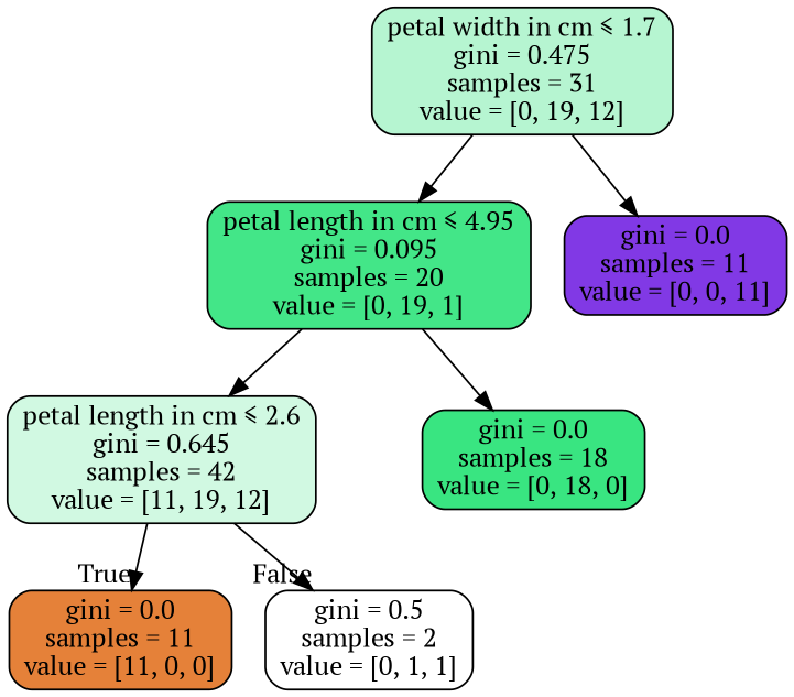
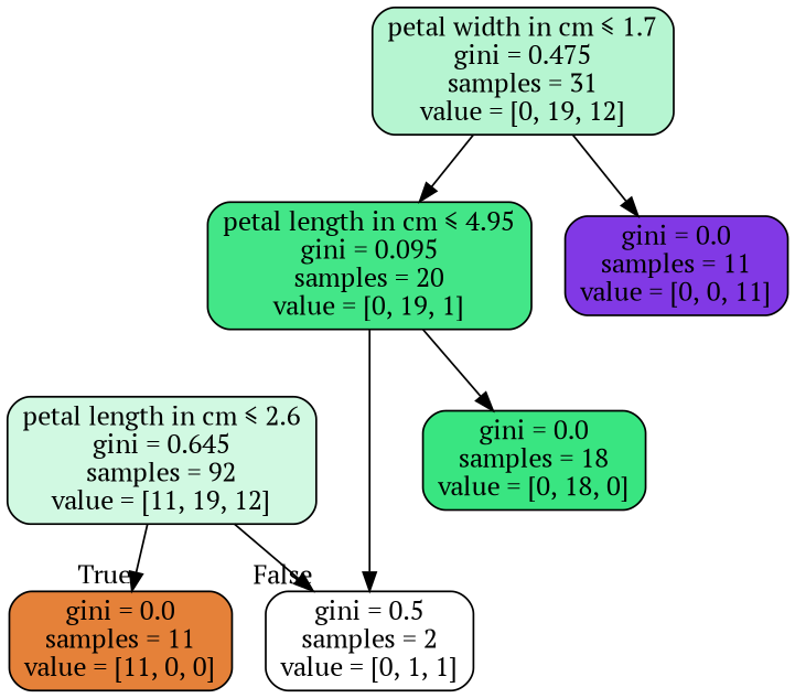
  digraph {
    fontname="PT Serif"
    node [color=black fontname="PT Serif" shape=box style="filled, rounded"]
    edge [fontname="PT Serif"]
-   n1 [fillcolor="#d1f9e2" label=<petal length in cm &le; 2.6<br/>gini = 0.645<br/>samples = 42<br/>value = [11, 19, 12]>]
+   n1 [fillcolor="#d1f9e2" label=<petal length in cm &le; 2.6<br/>gini = 0.645<br/>samples = 92<br/>value = [11, 19, 12]>]
    n2 [fillcolor="#e58139" label=<gini = 0.0<br/>samples = 11<br/>value = [11, 0, 0]>]
    n3 [fillcolor="#ffffff" label=<gini = 0.5<br/>samples = 2<br/>value = [0, 1, 1]>]
    n4 [fillcolor="#b6f5d1" label=<petal width in cm &le; 1.7<br/>gini = 0.475<br/>samples = 31<br/>value = [0, 19, 12]>]
    n5 [fillcolor="#43e688" label=<petal length in cm &le; 4.95<br/>gini = 0.095<br/>samples = 20<br/>value = [0, 19, 1]>]
    n6 [fillcolor="#8139e5" label=<gini = 0.0<br/>samples = 11<br/>value = [0, 0, 11]>]
    n7 [fillcolor="#39e581" label=<gini = 0.0<br/>samples = 18<br/>value = [0, 18, 0]>]
    n1 -> n2 [headlabel=True labelangle=45 labeldistance=2.5]
    n1 -> n3 [headlabel=False labelangle=-45 labeldistance=2.5]
    n4 -> n5
    n4 -> n6
-   n5 -> n1
+   n5 -> n3
    n5 -> n7
  }
